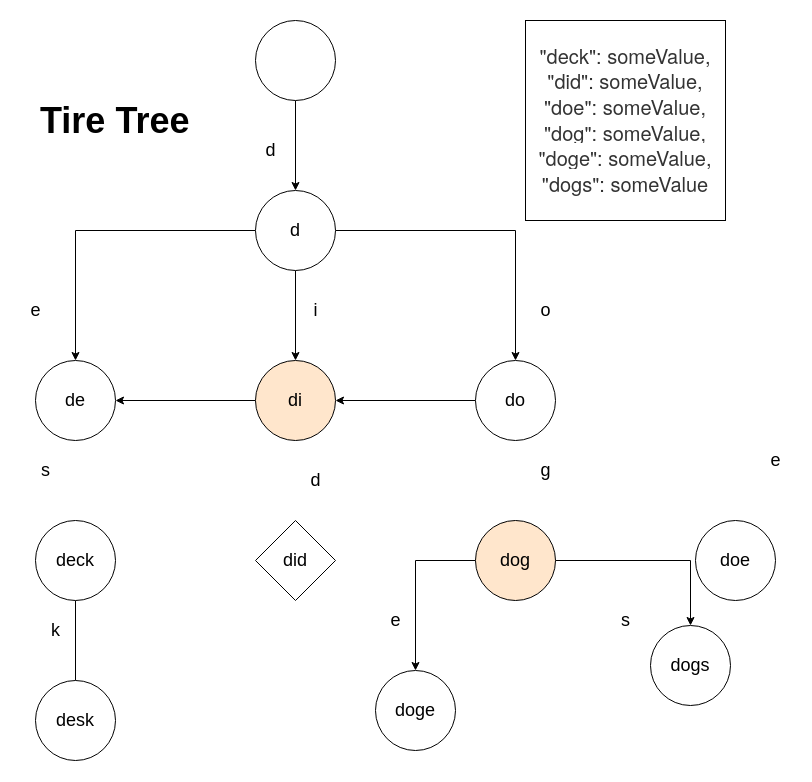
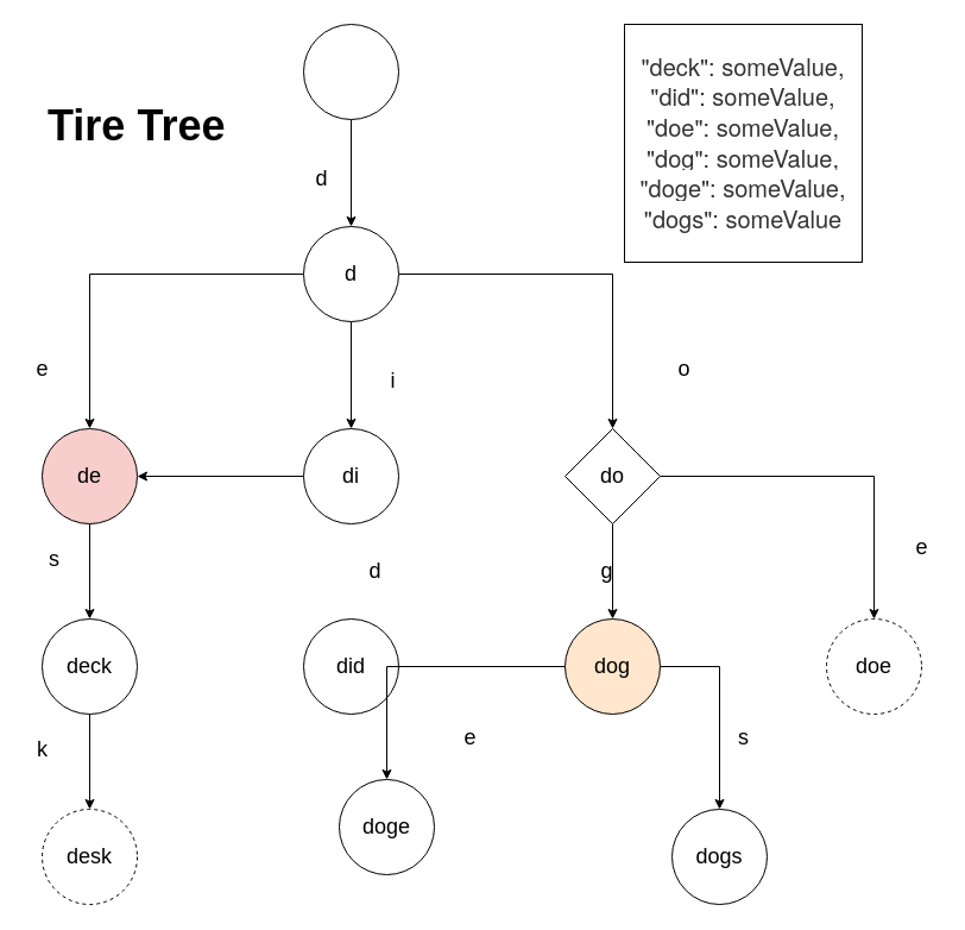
  <mxCell id="0" />
  <mxCell id="1" parent="0" />
  <mxCell id="2" value="" style="edgeStyle=orthogonalEdgeStyle;rounded=0;orthogonalLoop=1;jettySize=auto;html=1;" edge="1" parent="1" source="3" target="7"><mxGeometry relative="1" as="geometry" /></mxCell>
  <mxCell id="3" value="" style="ellipse;whiteSpace=wrap;html=1;aspect=fixed;" vertex="1" parent="1"><mxGeometry x="255" y="20" width="80" height="80" as="geometry" /></mxCell>
  <mxCell id="4" value="" style="edgeStyle=orthogonalEdgeStyle;rounded=0;orthogonalLoop=1;jettySize=auto;html=1;fontSize=18;" edge="1" parent="1" source="7" target="10"><mxGeometry relative="1" as="geometry" /></mxCell>
  <mxCell id="5" value="" style="edgeStyle=orthogonalEdgeStyle;rounded=0;orthogonalLoop=1;jettySize=auto;html=1;fontSize=18;" edge="1" parent="1" source="7" target="12"><mxGeometry relative="1" as="geometry" /></mxCell>
  <mxCell id="6" value="" style="edgeStyle=orthogonalEdgeStyle;rounded=0;orthogonalLoop=1;jettySize=auto;html=1;fontSize=18;" edge="1" parent="1" source="7" target="15"><mxGeometry relative="1" as="geometry" /></mxCell>
  <mxCell id="7" value="&lt;font style=&quot;font-size: 18px;&quot;&gt;d&lt;/font&gt;" style="ellipse;whiteSpace=wrap;html=1;aspect=fixed;" vertex="1" parent="1"><mxGeometry x="255" y="190" width="80" height="80" as="geometry" /></mxCell>
  <mxCell id="8" value="&lt;font style=&quot;font-size: 18px;&quot;&gt;d&lt;/font&gt;" style="text;html=1;align=center;verticalAlign=middle;resizable=0;points=[];autosize=1;strokeColor=none;fillColor=none;" vertex="1" parent="1"><mxGeometry x="255" y="130" width="30" height="40" as="geometry" /></mxCell>
  <mxCell id="9" value="" style="edgeStyle=orthogonalEdgeStyle;rounded=0;orthogonalLoop=1;jettySize=auto;html=1;fontSize=18;" edge="1" parent="1" source="10" target="12"><mxGeometry relative="1" as="geometry" /></mxCell>
- <mxCell id="10" value="&lt;span style=&quot;font-size: 18px;&quot;&gt;di&lt;/span&gt;" style="ellipse;whiteSpace=wrap;html=1;aspect=fixed;fillColor=#ffe6cc;" vertex="1" parent="1"><mxGeometry x="255" y="360" width="80" height="80" as="geometry" /></mxCell>
- <mxCell id="12" value="&lt;font style=&quot;font-size: 18px;&quot;&gt;de&lt;/font&gt;" style="ellipse;whiteSpace=wrap;html=1;aspect=fixed;" vertex="1" parent="1"><mxGeometry x="35" y="360" width="80" height="80" as="geometry" /></mxCell>
- <mxCell id="13" value="" style="edgeStyle=orthogonalEdgeStyle;rounded=0;orthogonalLoop=1;jettySize=auto;html=1;fontSize=18;" edge="1" parent="1" source="15" target="10"><mxGeometry relative="1" as="geometry" /></mxCell>
- <mxCell id="15" value="&lt;span style=&quot;font-size: 18px;&quot;&gt;do&lt;/span&gt;" style="ellipse;whiteSpace=wrap;html=1;aspect=fixed;" vertex="1" parent="1"><mxGeometry x="475" y="360" width="80" height="80" as="geometry" /></mxCell>
+ <mxCell id="10" value="&lt;span style=&quot;font-size: 18px;&quot;&gt;di&lt;/span&gt;" style="ellipse;whiteSpace=wrap;html=1;aspect=fixed;" vertex="1" parent="1"><mxGeometry x="255" y="360" width="80" height="80" as="geometry" /></mxCell>
+ <mxCell id="11" value="" style="edgeStyle=orthogonalEdgeStyle;rounded=0;orthogonalLoop=1;jettySize=auto;html=1;fontSize=18;" edge="1" parent="1" source="12" target="20"><mxGeometry relative="1" as="geometry" /></mxCell>
+ <mxCell id="12" value="&lt;font style=&quot;font-size: 18px;&quot;&gt;de&lt;/font&gt;" style="ellipse;whiteSpace=wrap;html=1;aspect=fixed;fillColor=#f8cecc;" vertex="1" parent="1"><mxGeometry x="35" y="360" width="80" height="80" as="geometry" /></mxCell>
+ <mxCell id="13" value="" style="edgeStyle=orthogonalEdgeStyle;rounded=0;orthogonalLoop=1;jettySize=auto;html=1;fontSize=18;" edge="1" parent="1" source="15" target="28"><mxGeometry relative="1" as="geometry" /></mxCell>
+ <mxCell id="14" value="" style="edgeStyle=orthogonalEdgeStyle;rounded=0;orthogonalLoop=1;jettySize=auto;html=1;fontSize=18;" edge="1" parent="1" source="15" target="29"><mxGeometry relative="1" as="geometry" /></mxCell>
+ <mxCell id="15" value="&lt;span style=&quot;font-size: 18px;&quot;&gt;do&lt;/span&gt;" style="rhombus;whiteSpace=wrap;html=1;aspect=fixed;" vertex="1" parent="1"><mxGeometry x="475" y="360" width="80" height="80" as="geometry" /></mxCell>
  <mxCell id="16" value="e" style="text;html=1;align=center;verticalAlign=middle;resizable=0;points=[];autosize=1;strokeColor=none;fillColor=none;fontSize=18;" vertex="1" parent="1"><mxGeometry x="20" y="290" width="30" height="40" as="geometry" /></mxCell>
- <mxCell id="17" value="i" style="text;html=1;align=center;verticalAlign=middle;resizable=0;points=[];autosize=1;strokeColor=none;fillColor=none;fontSize=18;" vertex="1" parent="1"><mxGeometry x="300" y="290" width="30" height="40" as="geometry" /></mxCell>
- <mxCell id="18" value="o" style="text;html=1;align=center;verticalAlign=middle;resizable=0;points=[];autosize=1;strokeColor=none;fillColor=none;fontSize=18;" vertex="1" parent="1"><mxGeometry x="530" y="290" width="30" height="40" as="geometry" /></mxCell>
- <mxCell id="19" value="" style="edgeStyle=orthogonalEdgeStyle;rounded=0;orthogonalLoop=1;jettySize=auto;html=1;fontSize=18;endArrow=none;" edge="1" parent="1" source="20" target="21"><mxGeometry relative="1" as="geometry" /></mxCell>
+ <mxCell id="17" value="i" style="text;html=1;align=center;verticalAlign=middle;resizable=0;points=[];autosize=1;strokeColor=none;fillColor=none;fontSize=18;" vertex="1" parent="1"><mxGeometry x="315" y="300" width="30" height="40" as="geometry" /></mxCell>
+ <mxCell id="18" value="o" style="text;html=1;align=center;verticalAlign=middle;resizable=0;points=[];autosize=1;strokeColor=none;fillColor=none;fontSize=18;" vertex="1" parent="1"><mxGeometry x="560" y="290" width="30" height="40" as="geometry" /></mxCell>
+ <mxCell id="19" value="" style="edgeStyle=orthogonalEdgeStyle;rounded=0;orthogonalLoop=1;jettySize=auto;html=1;fontSize=18;" edge="1" parent="1" source="20" target="21"><mxGeometry relative="1" as="geometry" /></mxCell>
  <mxCell id="20" value="&lt;span style=&quot;font-size: 18px;&quot;&gt;deck&lt;/span&gt;" style="ellipse;whiteSpace=wrap;html=1;aspect=fixed;" vertex="1" parent="1"><mxGeometry x="35" y="520" width="80" height="80" as="geometry" /></mxCell>
- <mxCell id="21" value="&lt;span style=&quot;font-size: 18px;&quot;&gt;desk&lt;/span&gt;" style="ellipse;whiteSpace=wrap;html=1;aspect=fixed;" vertex="1" parent="1"><mxGeometry x="35" y="680" width="80" height="80" as="geometry" /></mxCell>
+ <mxCell id="21" value="&lt;span style=&quot;font-size: 18px;&quot;&gt;desk&lt;/span&gt;" style="ellipse;whiteSpace=wrap;html=1;aspect=fixed;dashed=1;" vertex="1" parent="1"><mxGeometry x="35" y="680" width="80" height="80" as="geometry" /></mxCell>
  <mxCell id="22" value="s" style="text;html=1;align=center;verticalAlign=middle;resizable=0;points=[];autosize=1;strokeColor=none;fillColor=none;fontSize=18;" vertex="1" parent="1"><mxGeometry x="30" y="450" width="30" height="40" as="geometry" /></mxCell>
- <mxCell id="23" value="k" style="text;html=1;align=center;verticalAlign=middle;resizable=0;points=[];autosize=1;strokeColor=none;fillColor=none;fontSize=18;" vertex="1" parent="1"><mxGeometry x="40" y="610" width="30" height="40" as="geometry" /></mxCell>
- <mxCell id="24" value="&lt;font style=&quot;font-size: 18px;&quot;&gt;did&lt;/font&gt;" style="rhombus;whiteSpace=wrap;html=1;aspect=fixed;" vertex="1" parent="1"><mxGeometry x="255" y="520" width="80" height="80" as="geometry" /></mxCell>
+ <mxCell id="23" value="k" style="text;html=1;align=center;verticalAlign=middle;resizable=0;points=[];autosize=1;strokeColor=none;fillColor=none;fontSize=18;" vertex="1" parent="1"><mxGeometry x="20" y="610" width="30" height="40" as="geometry" /></mxCell>
+ <mxCell id="24" value="&lt;font style=&quot;font-size: 18px;&quot;&gt;did&lt;/font&gt;" style="ellipse;whiteSpace=wrap;html=1;aspect=fixed;" vertex="1" parent="1"><mxGeometry x="255" y="520" width="80" height="80" as="geometry" /></mxCell>
  <mxCell id="25" value="d" style="text;html=1;align=center;verticalAlign=middle;resizable=0;points=[];autosize=1;strokeColor=none;fillColor=none;fontSize=18;" vertex="1" parent="1"><mxGeometry x="300" y="460" width="30" height="40" as="geometry" /></mxCell>
  <mxCell id="26" value="" style="edgeStyle=orthogonalEdgeStyle;rounded=0;orthogonalLoop=1;jettySize=auto;html=1;fontSize=18;" edge="1" parent="1" source="28" target="30"><mxGeometry relative="1" as="geometry" /></mxCell>
  <mxCell id="27" value="" style="edgeStyle=orthogonalEdgeStyle;rounded=0;orthogonalLoop=1;jettySize=auto;html=1;fontSize=18;" edge="1" parent="1" source="28" target="31"><mxGeometry relative="1" as="geometry" /></mxCell>
  <mxCell id="28" value="&lt;span style=&quot;font-size: 18px;&quot;&gt;dog&lt;/span&gt;" style="ellipse;whiteSpace=wrap;html=1;aspect=fixed;fillColor=#ffe6cc;" vertex="1" parent="1"><mxGeometry x="475" y="520" width="80" height="80" as="geometry" /></mxCell>
- <mxCell id="29" value="&lt;span style=&quot;font-size: 18px;&quot;&gt;doe&lt;/span&gt;" style="ellipse;whiteSpace=wrap;html=1;aspect=fixed;" vertex="1" parent="1"><mxGeometry x="695" y="520" width="80" height="80" as="geometry" /></mxCell>
- <mxCell id="30" value="&lt;span style=&quot;font-size: 18px;&quot;&gt;dogs&lt;/span&gt;" style="ellipse;whiteSpace=wrap;html=1;aspect=fixed;" vertex="1" parent="1"><mxGeometry x="650" y="625" width="80" height="80" as="geometry" /></mxCell>
- <mxCell id="31" value="&lt;span style=&quot;font-size: 18px;&quot;&gt;doge&lt;/span&gt;" style="ellipse;whiteSpace=wrap;html=1;aspect=fixed;" vertex="1" parent="1"><mxGeometry x="375" y="670" width="80" height="80" as="geometry" /></mxCell>
+ <mxCell id="29" value="&lt;span style=&quot;font-size: 18px;&quot;&gt;doe&lt;/span&gt;" style="ellipse;whiteSpace=wrap;html=1;aspect=fixed;dashed=1;" vertex="1" parent="1"><mxGeometry x="695" y="520" width="80" height="80" as="geometry" /></mxCell>
+ <mxCell id="30" value="&lt;span style=&quot;font-size: 18px;&quot;&gt;dogs&lt;/span&gt;" style="ellipse;whiteSpace=wrap;html=1;aspect=fixed;" vertex="1" parent="1"><mxGeometry x="565" y="680" width="80" height="80" as="geometry" /></mxCell>
+ <mxCell id="31" value="&lt;span style=&quot;font-size: 18px;&quot;&gt;doge&lt;/span&gt;" style="ellipse;whiteSpace=wrap;html=1;aspect=fixed;" vertex="1" parent="1"><mxGeometry x="285" y="655" width="80" height="80" as="geometry" /></mxCell>
  <mxCell id="32" value="e" style="text;html=1;align=center;verticalAlign=middle;resizable=0;points=[];autosize=1;strokeColor=none;fillColor=none;fontSize=18;" vertex="1" parent="1"><mxGeometry x="760" y="440" width="30" height="40" as="geometry" /></mxCell>
- <mxCell id="33" value="g" style="text;html=1;align=center;verticalAlign=middle;resizable=0;points=[];autosize=1;strokeColor=none;fillColor=none;fontSize=18;" vertex="1" parent="1"><mxGeometry x="530" y="450" width="30" height="40" as="geometry" /></mxCell>
+ <mxCell id="33" value="g" style="text;html=1;align=center;verticalAlign=middle;resizable=0;points=[];autosize=1;strokeColor=none;fillColor=none;fontSize=18;" vertex="1" parent="1"><mxGeometry x="495" y="460" width="30" height="40" as="geometry" /></mxCell>
  <mxCell id="34" value="e" style="text;html=1;align=center;verticalAlign=middle;resizable=0;points=[];autosize=1;strokeColor=none;fillColor=none;fontSize=18;" vertex="1" parent="1"><mxGeometry x="380" y="600" width="30" height="40" as="geometry" /></mxCell>
  <mxCell id="35" value="s" style="text;html=1;align=center;verticalAlign=middle;resizable=0;points=[];autosize=1;strokeColor=none;fillColor=none;fontSize=18;" vertex="1" parent="1"><mxGeometry x="610" y="600" width="30" height="40" as="geometry" /></mxCell>
  <mxCell id="36" value="&lt;span style=&quot;color: rgb(51, 51, 51); font-family: &amp;quot;pingfang SC&amp;quot;, &amp;quot;helvetica neue&amp;quot;, arial, &amp;quot;hiragino sans gb&amp;quot;, &amp;quot;microsoft yahei ui&amp;quot;, &amp;quot;microsoft yahei&amp;quot;, simsun, sans-serif; text-align: start; background-color: rgb(255, 255, 255); font-size: 20px;&quot;&gt;  &quot;deck&quot;: someValue,&lt;br&gt;  &quot;did&quot;: someValue,&lt;br&gt;  &quot;doe&quot;: someValue,&lt;br&gt;  &quot;dog&quot;: someValue,&lt;br&gt;  &quot;doge&quot;: someValue,&lt;br&gt;  &quot;dogs&quot;: someValue&lt;/span&gt;" style="whiteSpace=wrap;html=1;aspect=fixed;fontSize=18;" vertex="1" parent="1"><mxGeometry x="525" y="20" width="200" height="200" as="geometry" /></mxCell>
- <mxCell id="37" value="&lt;h1&gt;Tire Tree&lt;/h1&gt;" style="text;html=1;strokeColor=none;fillColor=none;spacing=5;spacingTop=-20;whiteSpace=wrap;overflow=hidden;rounded=0;fontSize=18;" vertex="1" parent="1"><mxGeometry x="35" y="85" width="165" height="70" as="geometry" /></mxCell>
+ <mxCell id="37" value="&lt;h1&gt;Tire Tree&lt;/h1&gt;" style="text;html=1;strokeColor=none;fillColor=none;spacing=5;spacingTop=-20;whiteSpace=wrap;overflow=hidden;rounded=0;fontSize=18;" vertex="1" parent="1"><mxGeometry x="35" y="70" width="165" height="70" as="geometry" /></mxCell>
